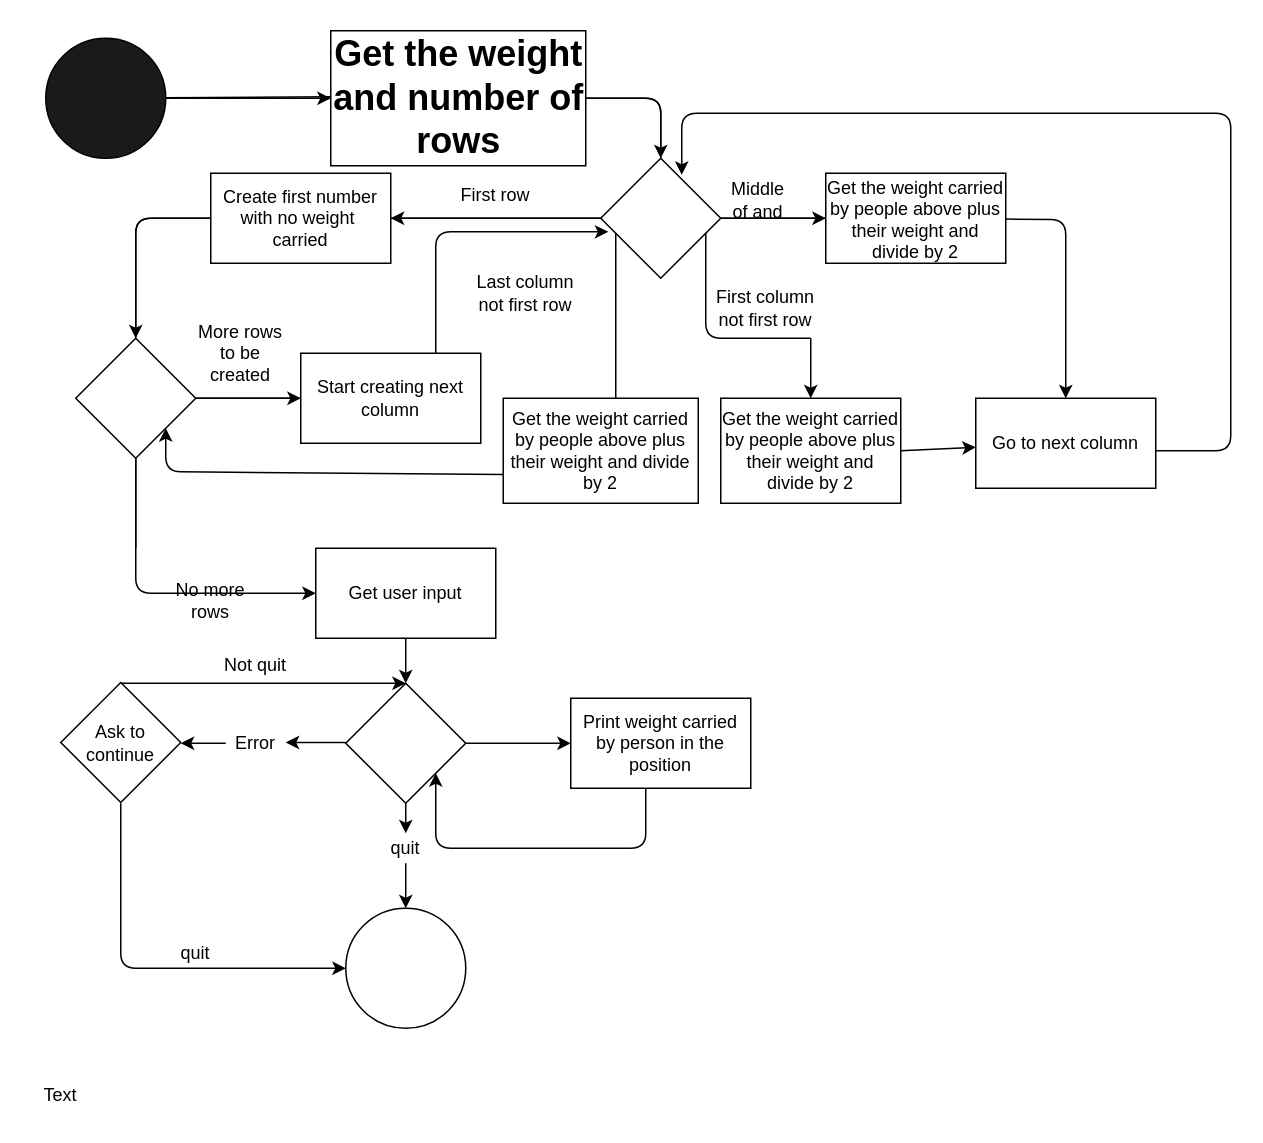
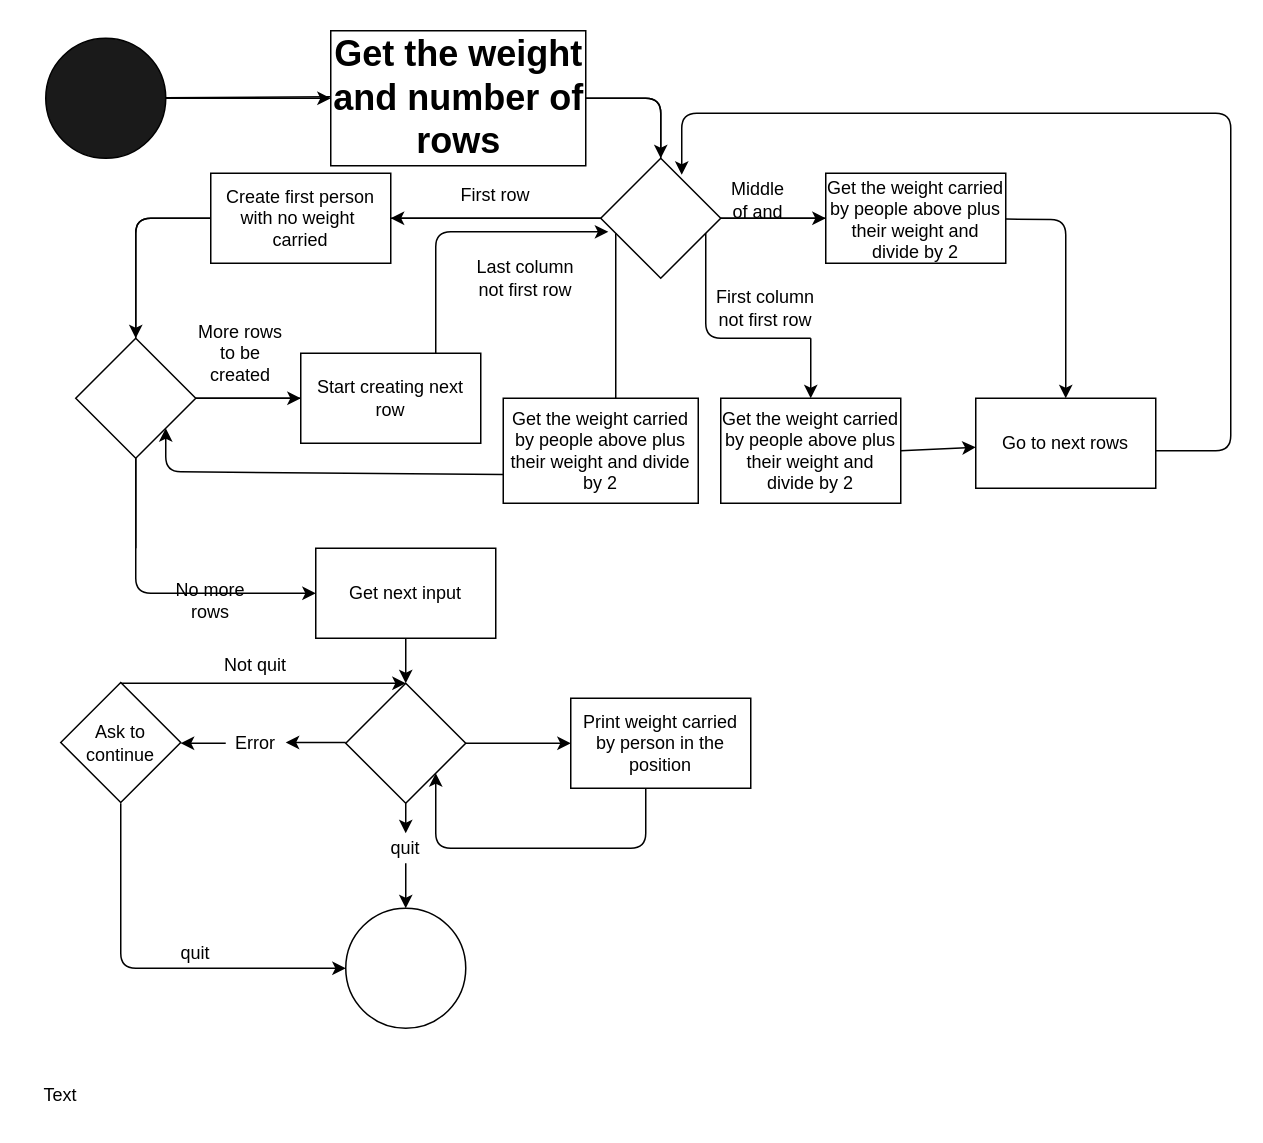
  <mxCell id="0" />
  <mxCell id="1" parent="0" />
  <mxCell id="2" value="" style="ellipse;whiteSpace=wrap;html=1;aspect=fixed;fillColor=#1A1A1A;" vertex="1" parent="1"><mxGeometry x="30" y="25" width="80" height="80" as="geometry" /></mxCell>
  <mxCell id="3" value="" style="endArrow=none;html=1;" edge="1" parent="1" target="2"><mxGeometry width="50" height="50" relative="1" as="geometry"><mxPoint x="220" y="64" as="sourcePoint" /><mxPoint x="80" y="125" as="targetPoint" /><Array as="points" /></mxGeometry></mxCell>
  <mxCell id="4" value="" style="rounded=0;whiteSpace=wrap;html=1;fillColor=none;" vertex="1" parent="1"><mxGeometry x="220" y="20" width="170" height="90" as="geometry" /></mxCell>
  <mxCell id="5" value="Get the weight&lt;br&gt;and number of&lt;br&gt;rows" style="text;strokeColor=none;fillColor=none;html=1;fontSize=24;fontStyle=1;verticalAlign=middle;align=center;" vertex="1" parent="1"><mxGeometry x="220" y="25" width="170" height="80" as="geometry" /></mxCell>
  <mxCell id="6" value="" style="endArrow=none;html=1;exitX=1;exitY=0.5;exitDx=0;exitDy=0;" edge="1" parent="1" source="5" target="7"><mxGeometry width="50" height="50" relative="1" as="geometry"><mxPoint x="390" y="70" as="sourcePoint" /><mxPoint x="440" y="145" as="targetPoint" /><Array as="points"><mxPoint x="440" y="65" /></Array></mxGeometry></mxCell>
  <mxCell id="7" value="" style="rhombus;whiteSpace=wrap;html=1;" vertex="1" parent="1"><mxGeometry x="400" y="105" width="80" height="80" as="geometry" /></mxCell>
  <mxCell id="8" value="" style="endArrow=none;html=1;entryX=0;entryY=0.5;entryDx=0;entryDy=0;" edge="1" parent="1" target="7"><mxGeometry width="50" height="50" relative="1" as="geometry"><mxPoint x="260" y="145" as="sourcePoint" /><mxPoint x="360" y="145" as="targetPoint" /></mxGeometry></mxCell>
  <mxCell id="9" value="First row" style="text;html=1;strokeColor=none;fillColor=none;align=center;verticalAlign=middle;whiteSpace=wrap;rounded=0;" vertex="1" parent="1"><mxGeometry x="270" y="115" width="120" height="30" as="geometry" /></mxCell>
  <mxCell id="10" value="First column not first row" style="text;html=1;strokeColor=none;fillColor=none;align=center;verticalAlign=middle;whiteSpace=wrap;rounded=0;" vertex="1" parent="1"><mxGeometry x="470" y="175" width="80" height="60" as="geometry" /></mxCell>
  <mxCell id="11" value="" style="endArrow=none;html=1;" edge="1" parent="1"><mxGeometry width="50" height="50" relative="1" as="geometry"><mxPoint x="410" y="265" as="sourcePoint" /><mxPoint x="410" y="155" as="targetPoint" /><Array as="points"><mxPoint x="410" y="205" /></Array></mxGeometry></mxCell>
  <mxCell id="12" value="" style="endArrow=none;html=1;exitX=1;exitY=0.5;exitDx=0;exitDy=0;" edge="1" parent="1" source="7"><mxGeometry width="50" height="50" relative="1" as="geometry"><mxPoint x="475" y="150" as="sourcePoint" /><mxPoint x="550" y="145" as="targetPoint" /></mxGeometry></mxCell>
  <mxCell id="13" value="" style="endArrow=none;html=1;" edge="1" parent="1"><mxGeometry width="50" height="50" relative="1" as="geometry"><mxPoint x="540" y="225" as="sourcePoint" /><mxPoint x="470" y="155" as="targetPoint" /><Array as="points"><mxPoint x="470" y="225" /><mxPoint x="470" y="175" /><mxPoint x="470" y="155" /></Array></mxGeometry></mxCell>
- <mxCell id="14" value="Last column not first row" style="text;html=1;strokeColor=none;fillColor=none;align=center;verticalAlign=middle;whiteSpace=wrap;rounded=0;" vertex="1" parent="1"><mxGeometry x="310" y="175" width="80" height="40" as="geometry" /></mxCell>
+ <mxCell id="14" value="Last column not first row" style="text;html=1;strokeColor=none;fillColor=none;align=center;verticalAlign=middle;whiteSpace=wrap;rounded=0;" vertex="1" parent="1"><mxGeometry x="310" y="165" width="80" height="40" as="geometry" /></mxCell>
  <mxCell id="15" value="Middle of and" style="text;html=1;strokeColor=none;fillColor=none;align=center;verticalAlign=middle;whiteSpace=wrap;rounded=0;" vertex="1" parent="1"><mxGeometry x="480" y="120" width="50" height="25" as="geometry" /></mxCell>
  <mxCell id="16" value="" style="rounded=0;whiteSpace=wrap;html=1;fillColor=none;" vertex="1" parent="1"><mxGeometry x="140" y="115" width="120" height="60" as="geometry" /></mxCell>
- <mxCell id="17" value="Create first number with no weight&amp;nbsp;&lt;br&gt;carried" style="text;html=1;strokeColor=none;fillColor=none;align=center;verticalAlign=middle;whiteSpace=wrap;rounded=0;" vertex="1" parent="1"><mxGeometry x="140" y="115" width="120" height="60" as="geometry" /></mxCell>
+ <mxCell id="17" value="Create first person with no weight&amp;nbsp;&lt;br&gt;carried" style="text;html=1;strokeColor=none;fillColor=none;align=center;verticalAlign=middle;whiteSpace=wrap;rounded=0;" vertex="1" parent="1"><mxGeometry x="140" y="115" width="120" height="60" as="geometry" /></mxCell>
  <mxCell id="18" value="" style="endArrow=none;html=1;exitX=0;exitY=0.5;exitDx=0;exitDy=0;" edge="1" parent="1" source="17" target="19"><mxGeometry width="50" height="50" relative="1" as="geometry"><mxPoint x="90" y="165" as="sourcePoint" /><mxPoint x="140" y="150" as="targetPoint" /><Array as="points"><mxPoint x="90" y="145" /></Array></mxGeometry></mxCell>
  <mxCell id="19" value="" style="rhombus;whiteSpace=wrap;html=1;" vertex="1" parent="1"><mxGeometry x="50" y="225" width="80" height="80" as="geometry" /></mxCell>
  <mxCell id="20" value="More rows to be created" style="text;html=1;strokeColor=none;fillColor=none;align=center;verticalAlign=middle;whiteSpace=wrap;rounded=0;" vertex="1" parent="1"><mxGeometry x="130" y="215" width="60" height="40" as="geometry" /></mxCell>
  <mxCell id="21" value="" style="endArrow=none;html=1;" edge="1" parent="1"><mxGeometry width="50" height="50" relative="1" as="geometry"><mxPoint x="90" y="365" as="sourcePoint" /><mxPoint x="90" y="305" as="targetPoint" /></mxGeometry></mxCell>
  <mxCell id="22" value="No more rows" style="text;html=1;strokeColor=none;fillColor=none;align=center;verticalAlign=middle;whiteSpace=wrap;rounded=0;" vertex="1" parent="1"><mxGeometry x="105" y="385" width="70" height="30" as="geometry" /></mxCell>
  <mxCell id="23" value="" style="rounded=0;whiteSpace=wrap;html=1;fillColor=none;" vertex="1" parent="1"><mxGeometry x="335" y="265" width="130" height="70" as="geometry" /></mxCell>
  <mxCell id="24" value="Get the weight carried by people above plus their weight and divide by 2" style="text;html=1;strokeColor=none;fillColor=none;align=center;verticalAlign=middle;whiteSpace=wrap;rounded=0;" vertex="1" parent="1"><mxGeometry x="335" y="268.5" width="130" height="63" as="geometry" /></mxCell>
  <mxCell id="25" value="" style="rounded=0;whiteSpace=wrap;html=1;fillColor=none;" vertex="1" parent="1"><mxGeometry x="200" y="235" width="120" height="60" as="geometry" /></mxCell>
  <mxCell id="26" value="" style="endArrow=none;html=1;" edge="1" parent="1"><mxGeometry width="50" height="50" relative="1" as="geometry"><mxPoint x="130" y="265" as="sourcePoint" /><mxPoint x="200" y="265" as="targetPoint" /><Array as="points" /></mxGeometry></mxCell>
  <mxCell id="27" value="" style="endArrow=classic;html=1;entryX=0;entryY=0.5;entryDx=0;entryDy=0;" edge="1" parent="1" target="5"><mxGeometry width="50" height="50" relative="1" as="geometry"><mxPoint x="110" y="65" as="sourcePoint" /><mxPoint x="160" y="15" as="targetPoint" /></mxGeometry></mxCell>
  <mxCell id="28" value="" style="endArrow=classic;html=1;" edge="1" parent="1"><mxGeometry width="50" height="50" relative="1" as="geometry"><mxPoint x="390" y="65" as="sourcePoint" /><mxPoint x="440" y="105" as="targetPoint" /><Array as="points"><mxPoint x="440" y="65" /></Array></mxGeometry></mxCell>
  <mxCell id="29" value="" style="endArrow=classic;html=1;entryX=1;entryY=0.5;entryDx=0;entryDy=0;" edge="1" parent="1" target="17"><mxGeometry width="50" height="50" relative="1" as="geometry"><mxPoint x="400" y="145" as="sourcePoint" /><mxPoint x="450" y="95" as="targetPoint" /></mxGeometry></mxCell>
  <mxCell id="30" value="" style="endArrow=classic;html=1;" edge="1" parent="1"><mxGeometry width="50" height="50" relative="1" as="geometry"><mxPoint x="140" y="145" as="sourcePoint" /><mxPoint x="90" y="225" as="targetPoint" /><Array as="points"><mxPoint x="90" y="145" /></Array></mxGeometry></mxCell>
- <mxCell id="31" value="Start creating next column" style="text;html=1;strokeColor=none;fillColor=none;align=center;verticalAlign=middle;whiteSpace=wrap;rounded=0;" vertex="1" parent="1"><mxGeometry x="200" y="235" width="120" height="60" as="geometry" /></mxCell>
+ <mxCell id="31" value="Start creating next row" style="text;html=1;strokeColor=none;fillColor=none;align=center;verticalAlign=middle;whiteSpace=wrap;rounded=0;" vertex="1" parent="1"><mxGeometry x="200" y="235" width="120" height="60" as="geometry" /></mxCell>
  <mxCell id="32" value="" style="endArrow=classic;html=1;entryX=0.063;entryY=0.613;entryDx=0;entryDy=0;entryPerimeter=0;" edge="1" parent="1" target="7"><mxGeometry width="50" height="50" relative="1" as="geometry"><mxPoint x="290" y="235" as="sourcePoint" /><mxPoint x="340" y="185" as="targetPoint" /><Array as="points"><mxPoint x="290" y="154" /></Array></mxGeometry></mxCell>
  <mxCell id="33" value="" style="endArrow=classic;html=1;entryX=0;entryY=0.5;entryDx=0;entryDy=0;" edge="1" parent="1" target="31"><mxGeometry width="50" height="50" relative="1" as="geometry"><mxPoint x="130" y="265" as="sourcePoint" /><mxPoint x="180" y="215" as="targetPoint" /></mxGeometry></mxCell>
  <mxCell id="34" value="" style="endArrow=classic;html=1;entryX=1;entryY=1;entryDx=0;entryDy=0;exitX=0;exitY=0.75;exitDx=0;exitDy=0;" edge="1" parent="1" source="24" target="19"><mxGeometry width="50" height="50" relative="1" as="geometry"><mxPoint x="310" y="314" as="sourcePoint" /><mxPoint x="110" y="314" as="targetPoint" /><Array as="points"><mxPoint x="110" y="314" /></Array></mxGeometry></mxCell>
  <mxCell id="35" value="" style="endArrow=classic;html=1;" edge="1" parent="1" target="36"><mxGeometry width="50" height="50" relative="1" as="geometry"><mxPoint x="540" y="225" as="sourcePoint" /><mxPoint x="70" y="385" as="targetPoint" /></mxGeometry></mxCell>
  <mxCell id="36" value="" style="rounded=0;whiteSpace=wrap;html=1;" vertex="1" parent="1"><mxGeometry x="480" y="265" width="120" height="70" as="geometry" /></mxCell>
  <mxCell id="37" value="Get the weight carried by people above plus their weight and divide by 2" style="text;html=1;strokeColor=none;fillColor=none;align=center;verticalAlign=middle;whiteSpace=wrap;rounded=0;" vertex="1" parent="1"><mxGeometry x="480" y="265" width="120" height="70" as="geometry" /></mxCell>
  <mxCell id="38" value="" style="rounded=0;whiteSpace=wrap;html=1;fillColor=none;" vertex="1" parent="1"><mxGeometry x="650" y="265" width="120" height="60" as="geometry" /></mxCell>
  <mxCell id="39" value="" style="endArrow=classic;html=1;exitX=1;exitY=0.5;exitDx=0;exitDy=0;" edge="1" parent="1" source="37" target="38"><mxGeometry width="50" height="50" relative="1" as="geometry"><mxPoint x="540" y="335" as="sourcePoint" /><mxPoint x="590" y="285" as="targetPoint" /></mxGeometry></mxCell>
- <mxCell id="40" value="Go to next column" style="text;html=1;strokeColor=none;fillColor=none;align=center;verticalAlign=middle;whiteSpace=wrap;rounded=0;" vertex="1" parent="1"><mxGeometry x="650" y="265" width="120" height="60" as="geometry" /></mxCell>
+ <mxCell id="40" value="Go to next rows" style="text;html=1;strokeColor=none;fillColor=none;align=center;verticalAlign=middle;whiteSpace=wrap;rounded=0;" vertex="1" parent="1"><mxGeometry x="650" y="265" width="120" height="60" as="geometry" /></mxCell>
  <mxCell id="41" value="" style="rounded=0;whiteSpace=wrap;html=1;fillColor=none;" vertex="1" parent="1"><mxGeometry x="550" y="115" width="120" height="60" as="geometry" /></mxCell>
  <mxCell id="42" value="" style="endArrow=classic;html=1;entryX=0;entryY=0.5;entryDx=0;entryDy=0;" edge="1" parent="1" target="41"><mxGeometry width="50" height="50" relative="1" as="geometry"><mxPoint x="480" y="145" as="sourcePoint" /><mxPoint x="530" y="95" as="targetPoint" /></mxGeometry></mxCell>
  <mxCell id="43" value="Get the weight carried by people above plus their weight and divide by 2" style="text;html=1;strokeColor=none;fillColor=none;align=center;verticalAlign=middle;whiteSpace=wrap;rounded=0;" vertex="1" parent="1"><mxGeometry x="550" y="115" width="120" height="61" as="geometry" /></mxCell>
  <mxCell id="44" value="" style="endArrow=classic;html=1;exitX=1;exitY=0.5;exitDx=0;exitDy=0;entryX=0.5;entryY=0;entryDx=0;entryDy=0;" edge="1" parent="1" source="43" target="40"><mxGeometry width="50" height="50" relative="1" as="geometry"><mxPoint x="645" y="240" as="sourcePoint" /><mxPoint x="695" y="190" as="targetPoint" /><Array as="points"><mxPoint x="710" y="146" /></Array></mxGeometry></mxCell>
  <mxCell id="45" value="" style="endArrow=classic;html=1;entryX=0.675;entryY=0.138;entryDx=0;entryDy=0;entryPerimeter=0;" edge="1" parent="1" target="7"><mxGeometry width="50" height="50" relative="1" as="geometry"><mxPoint x="770" y="300" as="sourcePoint" /><mxPoint x="770" y="75" as="targetPoint" /><Array as="points"><mxPoint x="820" y="300" /><mxPoint x="820" y="75" /><mxPoint x="454" y="75" /></Array></mxGeometry></mxCell>
  <mxCell id="46" value="" style="rounded=0;whiteSpace=wrap;html=1;fillColor=none;" vertex="1" parent="1"><mxGeometry x="210" y="365" width="120" height="60" as="geometry" /></mxCell>
- <mxCell id="47" value="Get user input" style="text;html=1;strokeColor=none;fillColor=none;align=center;verticalAlign=middle;whiteSpace=wrap;rounded=0;" vertex="1" parent="1"><mxGeometry x="210" y="365" width="120" height="60" as="geometry" /></mxCell>
+ <mxCell id="47" value="Get next input" style="text;html=1;strokeColor=none;fillColor=none;align=center;verticalAlign=middle;whiteSpace=wrap;rounded=0;" vertex="1" parent="1"><mxGeometry x="210" y="365" width="120" height="60" as="geometry" /></mxCell>
  <mxCell id="48" value="" style="endArrow=classic;html=1;exitX=0.5;exitY=1;exitDx=0;exitDy=0;" edge="1" parent="1" source="47" target="49"><mxGeometry width="50" height="50" relative="1" as="geometry"><mxPoint x="155" y="395" as="sourcePoint" /><mxPoint x="260" y="395" as="targetPoint" /></mxGeometry></mxCell>
  <mxCell id="49" value="" style="rhombus;whiteSpace=wrap;html=1;" vertex="1" parent="1"><mxGeometry x="230" y="455" width="80" height="80" as="geometry" /></mxCell>
  <mxCell id="50" value="" style="endArrow=classic;html=1;entryX=0;entryY=0.5;entryDx=0;entryDy=0;" edge="1" parent="1" target="47"><mxGeometry width="50" height="50" relative="1" as="geometry"><mxPoint x="90" y="305" as="sourcePoint" /><mxPoint x="140" y="255" as="targetPoint" /><Array as="points"><mxPoint x="90" y="395" /></Array></mxGeometry></mxCell>
  <mxCell id="51" value="" style="endArrow=classic;html=1;" edge="1" parent="1"><mxGeometry width="50" height="50" relative="1" as="geometry"><mxPoint x="310" y="495" as="sourcePoint" /><mxPoint x="380" y="495" as="targetPoint" /></mxGeometry></mxCell>
  <mxCell id="52" value="" style="endArrow=classic;html=1;" edge="1" parent="1" target="57"><mxGeometry width="50" height="50" relative="1" as="geometry"><mxPoint x="230" y="494.5" as="sourcePoint" /><mxPoint x="170" y="494.5" as="targetPoint" /></mxGeometry></mxCell>
  <mxCell id="53" value="" style="endArrow=classic;html=1;" edge="1" parent="1" target="54"><mxGeometry width="50" height="50" relative="1" as="geometry"><mxPoint x="270" y="535" as="sourcePoint" /><mxPoint x="270" y="585" as="targetPoint" /></mxGeometry></mxCell>
  <mxCell id="54" value="quit" style="text;html=1;strokeColor=none;fillColor=none;align=center;verticalAlign=middle;whiteSpace=wrap;rounded=0;" vertex="1" parent="1"><mxGeometry x="250" y="555" width="40" height="20" as="geometry" /></mxCell>
  <mxCell id="55" value="" style="ellipse;whiteSpace=wrap;html=1;aspect=fixed;fillColor=none;" vertex="1" parent="1"><mxGeometry x="230" y="605" width="80" height="80" as="geometry" /></mxCell>
  <mxCell id="56" value="" style="endArrow=classic;html=1;entryX=0.5;entryY=0;entryDx=0;entryDy=0;" edge="1" parent="1" target="55"><mxGeometry width="50" height="50" relative="1" as="geometry"><mxPoint x="270" y="575" as="sourcePoint" /><mxPoint x="320" y="525" as="targetPoint" /></mxGeometry></mxCell>
  <mxCell id="57" value="Error" style="text;html=1;strokeColor=none;fillColor=none;align=center;verticalAlign=middle;whiteSpace=wrap;rounded=0;" vertex="1" parent="1"><mxGeometry x="150" y="484.5" width="40" height="20" as="geometry" /></mxCell>
  <mxCell id="58" value="" style="endArrow=classic;html=1;" edge="1" parent="1"><mxGeometry width="50" height="50" relative="1" as="geometry"><mxPoint x="150" y="495" as="sourcePoint" /><mxPoint x="120" y="495" as="targetPoint" /></mxGeometry></mxCell>
  <mxCell id="59" value="" style="rhombus;whiteSpace=wrap;html=1;fillColor=none;" vertex="1" parent="1"><mxGeometry x="40" y="454.5" width="80" height="80" as="geometry" /></mxCell>
  <mxCell id="60" value="" style="endArrow=classic;html=1;entryX=0.5;entryY=0;entryDx=0;entryDy=0;" edge="1" parent="1" target="49"><mxGeometry width="50" height="50" relative="1" as="geometry"><mxPoint x="80" y="455" as="sourcePoint" /><mxPoint x="130" y="405" as="targetPoint" /></mxGeometry></mxCell>
  <mxCell id="61" value="Not quit" style="text;html=1;strokeColor=none;fillColor=none;align=center;verticalAlign=middle;whiteSpace=wrap;rounded=0;" vertex="1" parent="1"><mxGeometry x="140" y="430" width="60" height="25" as="geometry" /></mxCell>
  <mxCell id="62" value="" style="endArrow=classic;html=1;entryX=0;entryY=0.5;entryDx=0;entryDy=0;" edge="1" parent="1" target="55"><mxGeometry width="50" height="50" relative="1" as="geometry"><mxPoint x="80" y="535" as="sourcePoint" /><mxPoint x="130" y="485" as="targetPoint" /><Array as="points"><mxPoint x="80" y="645" /></Array></mxGeometry></mxCell>
  <mxCell id="63" value="quit" style="text;html=1;strokeColor=none;fillColor=none;align=center;verticalAlign=middle;whiteSpace=wrap;rounded=0;" vertex="1" parent="1"><mxGeometry x="110" y="625" width="40" height="20" as="geometry" /></mxCell>
  <mxCell id="64" value="Text" style="text;html=1;strokeColor=none;fillColor=none;align=center;verticalAlign=middle;whiteSpace=wrap;rounded=0;" vertex="1" parent="1"><mxGeometry x="20" y="720" width="40" height="20" as="geometry" /></mxCell>
  <mxCell id="65" value="Ask to continue" style="text;html=1;strokeColor=none;fillColor=none;align=center;verticalAlign=middle;whiteSpace=wrap;rounded=0;" vertex="1" parent="1"><mxGeometry x="45" y="479.5" width="70" height="30" as="geometry" /></mxCell>
  <mxCell id="66" value="" style="rounded=0;whiteSpace=wrap;html=1;fillColor=none;" vertex="1" parent="1"><mxGeometry x="380" y="465" width="120" height="60" as="geometry" /></mxCell>
  <mxCell id="67" value="Print weight carried by person in the position" style="text;html=1;strokeColor=none;fillColor=none;align=center;verticalAlign=middle;whiteSpace=wrap;rounded=0;" vertex="1" parent="1"><mxGeometry x="380" y="465" width="120" height="60" as="geometry" /></mxCell>
  <mxCell id="68" value="" style="endArrow=classic;html=1;entryX=1;entryY=1;entryDx=0;entryDy=0;" edge="1" parent="1" target="49"><mxGeometry width="50" height="50" relative="1" as="geometry"><mxPoint x="430" y="525" as="sourcePoint" /><mxPoint x="480" y="475" as="targetPoint" /><Array as="points"><mxPoint x="430" y="565" /><mxPoint x="290" y="565" /></Array></mxGeometry></mxCell>
